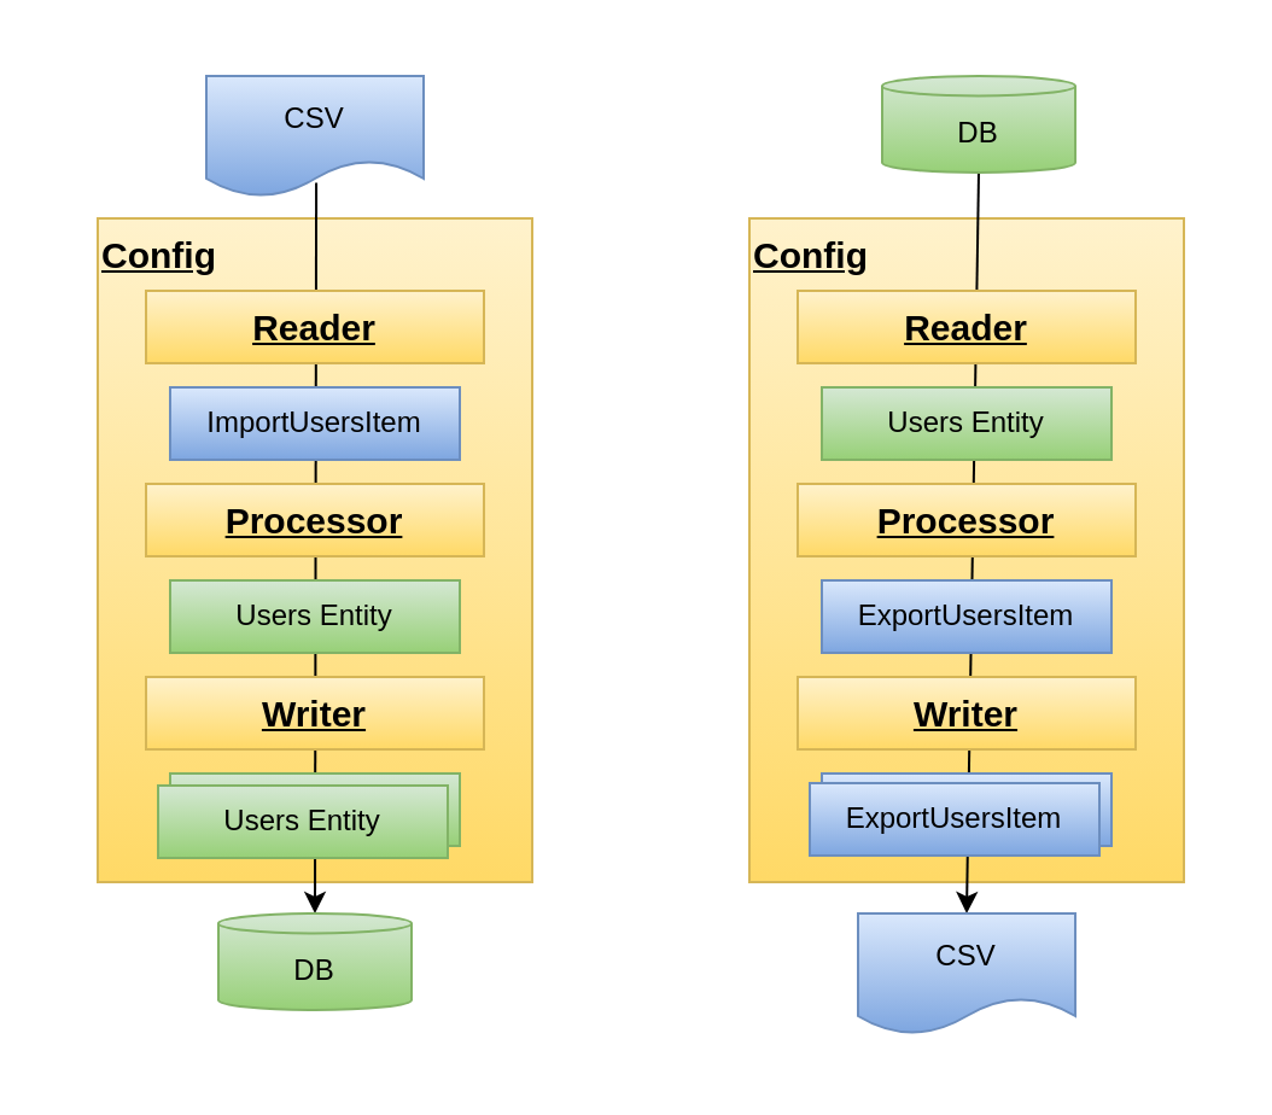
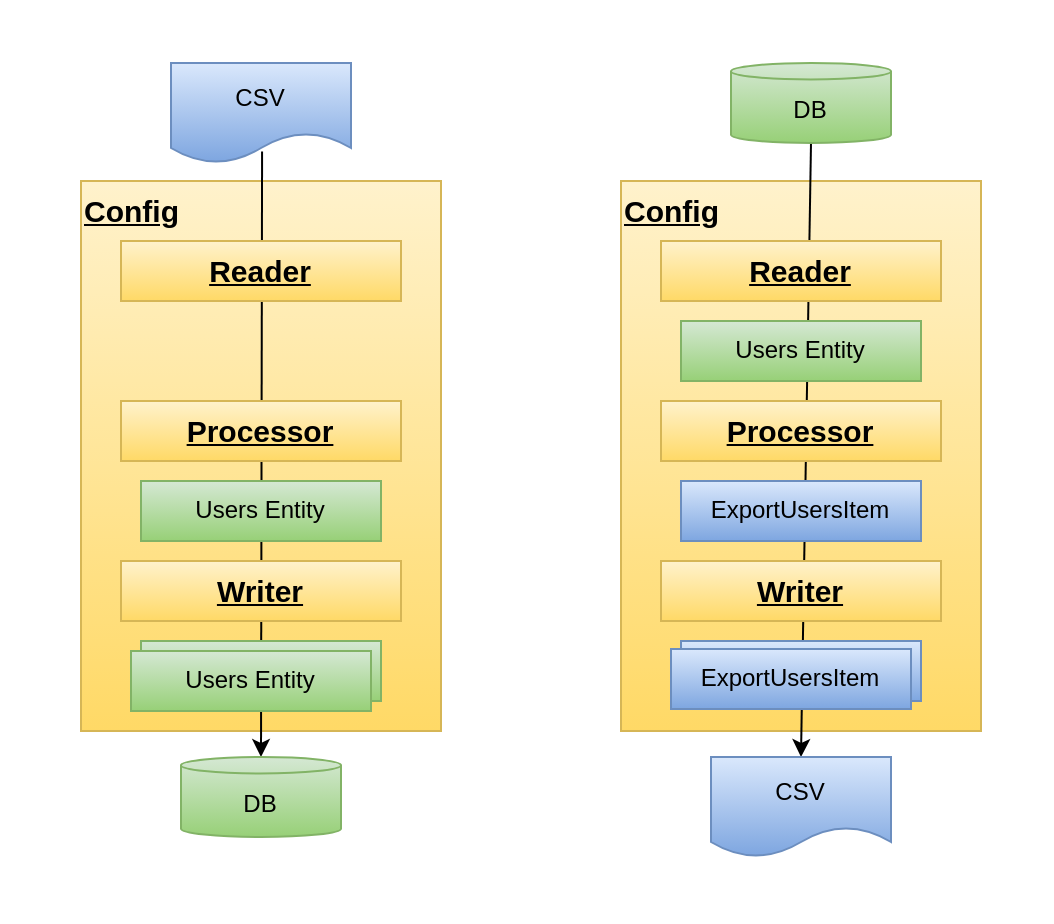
  <mxCell id="0" />
  <mxCell id="1" parent="0" />
  <mxCell id="2" value="Config" style="rounded=0;whiteSpace=wrap;html=1;fillColor=#fff2cc;strokeColor=#d6b656;align=left;verticalAlign=top;fontStyle=5;fontSize=15;gradientColor=#ffd966;" vertex="1" parent="1"><mxGeometry x="310" y="90" width="180" height="275" as="geometry" /></mxCell>
  <mxCell id="3" value="Config" style="rounded=0;whiteSpace=wrap;html=1;fillColor=#fff2cc;strokeColor=#d6b656;align=left;verticalAlign=top;fontStyle=5;fontSize=15;gradientColor=#ffd966;" vertex="1" parent="1"><mxGeometry x="40" y="90" width="180" height="275" as="geometry" /></mxCell>
  <mxCell id="4" value="" style="endArrow=classic;html=1;exitX=0.506;exitY=0.886;exitDx=0;exitDy=0;exitPerimeter=0;entryX=0.5;entryY=0;entryDx=0;entryDy=0;entryPerimeter=0;" edge="1" parent="1" source="6" target="9"><mxGeometry width="50" height="50" relative="1" as="geometry"><mxPoint x="210" y="210" as="sourcePoint" /><mxPoint x="260" y="160" as="targetPoint" /></mxGeometry></mxCell>
  <mxCell id="5" value="Reader" style="rounded=0;whiteSpace=wrap;html=1;fillColor=#fff2cc;gradientColor=#ffd966;strokeColor=#d6b656;fontStyle=5;fontSize=15;" vertex="1" parent="1"><mxGeometry x="60" y="120" width="140" height="30" as="geometry" /></mxCell>
  <mxCell id="6" value="CSV" style="shape=document;whiteSpace=wrap;html=1;boundedLbl=1;fillColor=#dae8fc;gradientColor=#7ea6e0;strokeColor=#6c8ebf;" vertex="1" parent="1"><mxGeometry x="85" y="31" width="90" height="50" as="geometry" /></mxCell>
  <mxCell id="7" value="Processor" style="rounded=0;whiteSpace=wrap;html=1;fillColor=#fff2cc;gradientColor=#ffd966;strokeColor=#d6b656;fontStyle=5;fontSize=15;" vertex="1" parent="1"><mxGeometry x="60" y="200" width="140" height="30" as="geometry" /></mxCell>
  <mxCell id="8" value="Writer" style="rounded=0;whiteSpace=wrap;html=1;fillColor=#fff2cc;gradientColor=#ffd966;strokeColor=#d6b656;fontStyle=5;fontSize=15;" vertex="1" parent="1"><mxGeometry x="60" y="280" width="140" height="30" as="geometry" /></mxCell>
  <mxCell id="9" value="DB" style="shape=cylinder3;whiteSpace=wrap;html=1;boundedLbl=1;backgroundOutline=1;size=4.123;fillColor=#d5e8d4;gradientColor=#97d077;strokeColor=#82b366;" vertex="1" parent="1"><mxGeometry x="90" y="378" width="80" height="40" as="geometry" /></mxCell>
- <mxCell id="10" value="ImportUsersItem" style="rounded=0;whiteSpace=wrap;html=1;fillColor=#dae8fc;gradientColor=#7ea6e0;strokeColor=#6c8ebf;" vertex="1" parent="1"><mxGeometry x="70" y="160" width="120" height="30" as="geometry" /></mxCell>
  <mxCell id="11" value="Users Entity" style="rounded=0;whiteSpace=wrap;html=1;fillColor=#d5e8d4;gradientColor=#97d077;strokeColor=#82b366;" vertex="1" parent="1"><mxGeometry x="70" y="240" width="120" height="30" as="geometry" /></mxCell>
  <mxCell id="12" value="Users Entity" style="rounded=0;whiteSpace=wrap;html=1;fillColor=#d5e8d4;gradientColor=#97d077;strokeColor=#82b366;" vertex="1" parent="1"><mxGeometry x="70" y="320" width="120" height="30" as="geometry" /></mxCell>
  <mxCell id="13" value="Users Entity" style="rounded=0;whiteSpace=wrap;html=1;fillColor=#d5e8d4;gradientColor=#97d077;strokeColor=#82b366;" vertex="1" parent="1"><mxGeometry x="65" y="325" width="120" height="30" as="geometry" /></mxCell>
  <mxCell id="14" value="" style="endArrow=classic;html=1;exitX=0.5;exitY=1;exitDx=0;exitDy=0;exitPerimeter=0;entryX=0.5;entryY=0;entryDx=0;entryDy=0;" edge="1" parent="1" source="19" target="16"><mxGeometry width="50" height="50" relative="1" as="geometry"><mxPoint x="340" y="462.15" as="sourcePoint" /><mxPoint x="344.46" y="67.85" as="targetPoint" /></mxGeometry></mxCell>
  <mxCell id="15" value="Reader" style="rounded=0;whiteSpace=wrap;html=1;fillColor=#fff2cc;gradientColor=#ffd966;strokeColor=#d6b656;fontStyle=5;fontSize=15;" vertex="1" parent="1"><mxGeometry x="330" y="120" width="140" height="30" as="geometry" /></mxCell>
  <mxCell id="16" value="CSV" style="shape=document;whiteSpace=wrap;html=1;boundedLbl=1;fillColor=#dae8fc;gradientColor=#7ea6e0;strokeColor=#6c8ebf;" vertex="1" parent="1"><mxGeometry x="355" y="378" width="90" height="50" as="geometry" /></mxCell>
  <mxCell id="17" value="Processor" style="rounded=0;whiteSpace=wrap;html=1;fillColor=#fff2cc;gradientColor=#ffd966;strokeColor=#d6b656;fontStyle=5;fontSize=15;" vertex="1" parent="1"><mxGeometry x="330" y="200" width="140" height="30" as="geometry" /></mxCell>
  <mxCell id="18" value="Writer" style="rounded=0;whiteSpace=wrap;html=1;fillColor=#fff2cc;gradientColor=#ffd966;strokeColor=#d6b656;fontStyle=5;fontSize=15;" vertex="1" parent="1"><mxGeometry x="330" y="280" width="140" height="30" as="geometry" /></mxCell>
  <mxCell id="19" value="DB" style="shape=cylinder3;whiteSpace=wrap;html=1;boundedLbl=1;backgroundOutline=1;size=4.123;fillColor=#d5e8d4;gradientColor=#97d077;strokeColor=#82b366;" vertex="1" parent="1"><mxGeometry x="365" y="31" width="80" height="40" as="geometry" /></mxCell>
  <mxCell id="20" value="ExportUsersItem" style="rounded=0;whiteSpace=wrap;html=1;fillColor=#dae8fc;gradientColor=#7ea6e0;strokeColor=#6c8ebf;" vertex="1" parent="1"><mxGeometry x="340" y="240" width="120" height="30" as="geometry" /></mxCell>
  <mxCell id="21" value="Users Entity" style="rounded=0;whiteSpace=wrap;html=1;fillColor=#d5e8d4;gradientColor=#97d077;strokeColor=#82b366;" vertex="1" parent="1"><mxGeometry x="340" y="160" width="120" height="30" as="geometry" /></mxCell>
  <mxCell id="22" value="ExportUsersItem" style="rounded=0;whiteSpace=wrap;html=1;fillColor=#dae8fc;gradientColor=#7ea6e0;strokeColor=#6c8ebf;" vertex="1" parent="1"><mxGeometry x="340" y="320" width="120" height="30" as="geometry" /></mxCell>
  <mxCell id="23" value="ExportUsersItem" style="rounded=0;whiteSpace=wrap;html=1;fillColor=#dae8fc;gradientColor=#7ea6e0;strokeColor=#6c8ebf;" vertex="1" parent="1"><mxGeometry x="335" y="324" width="120" height="30" as="geometry" /></mxCell>
  <mxCell id="24" value="&amp;nbsp; &amp;nbsp; &amp;nbsp;" style="text;html=1;align=center;verticalAlign=middle;whiteSpace=wrap;rounded=0;" vertex="1" parent="1"><mxGeometry x="20" y="20" width="60" height="30" as="geometry" /></mxCell>
  <mxCell id="25" value="&amp;nbsp; &amp;nbsp; &amp;nbsp;" style="text;html=1;align=center;verticalAlign=middle;whiteSpace=wrap;rounded=0;" vertex="1" parent="1"><mxGeometry x="445" y="410" width="60" height="30" as="geometry" /></mxCell>
